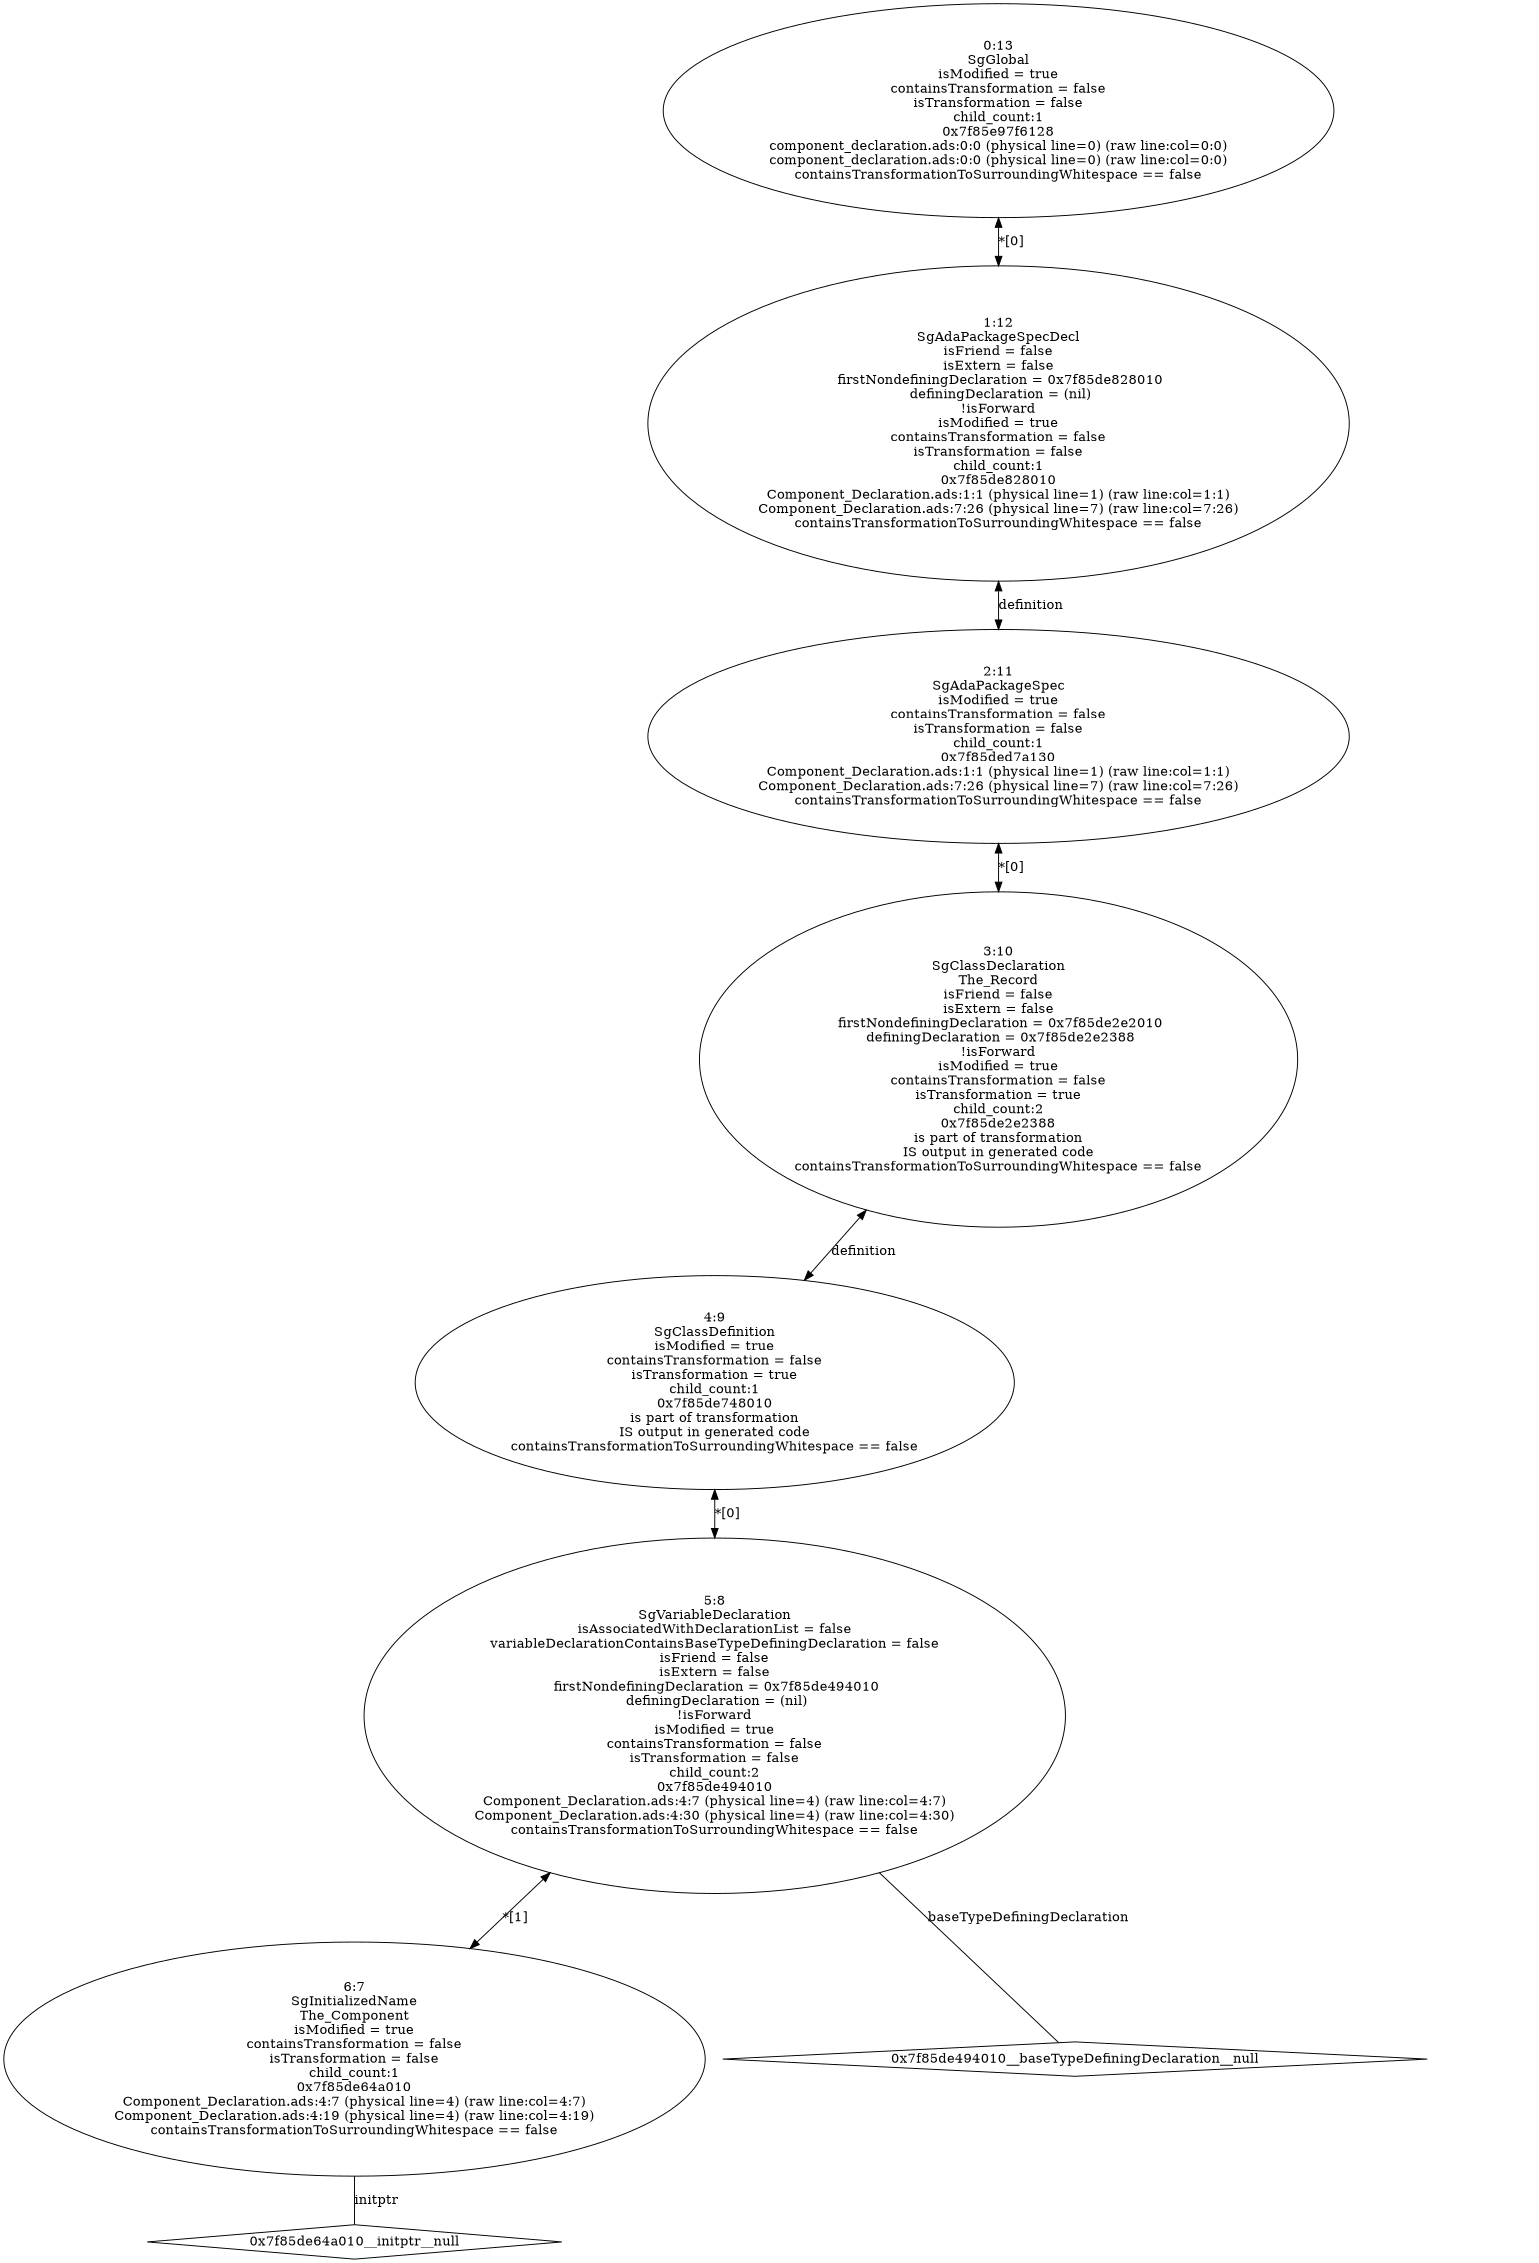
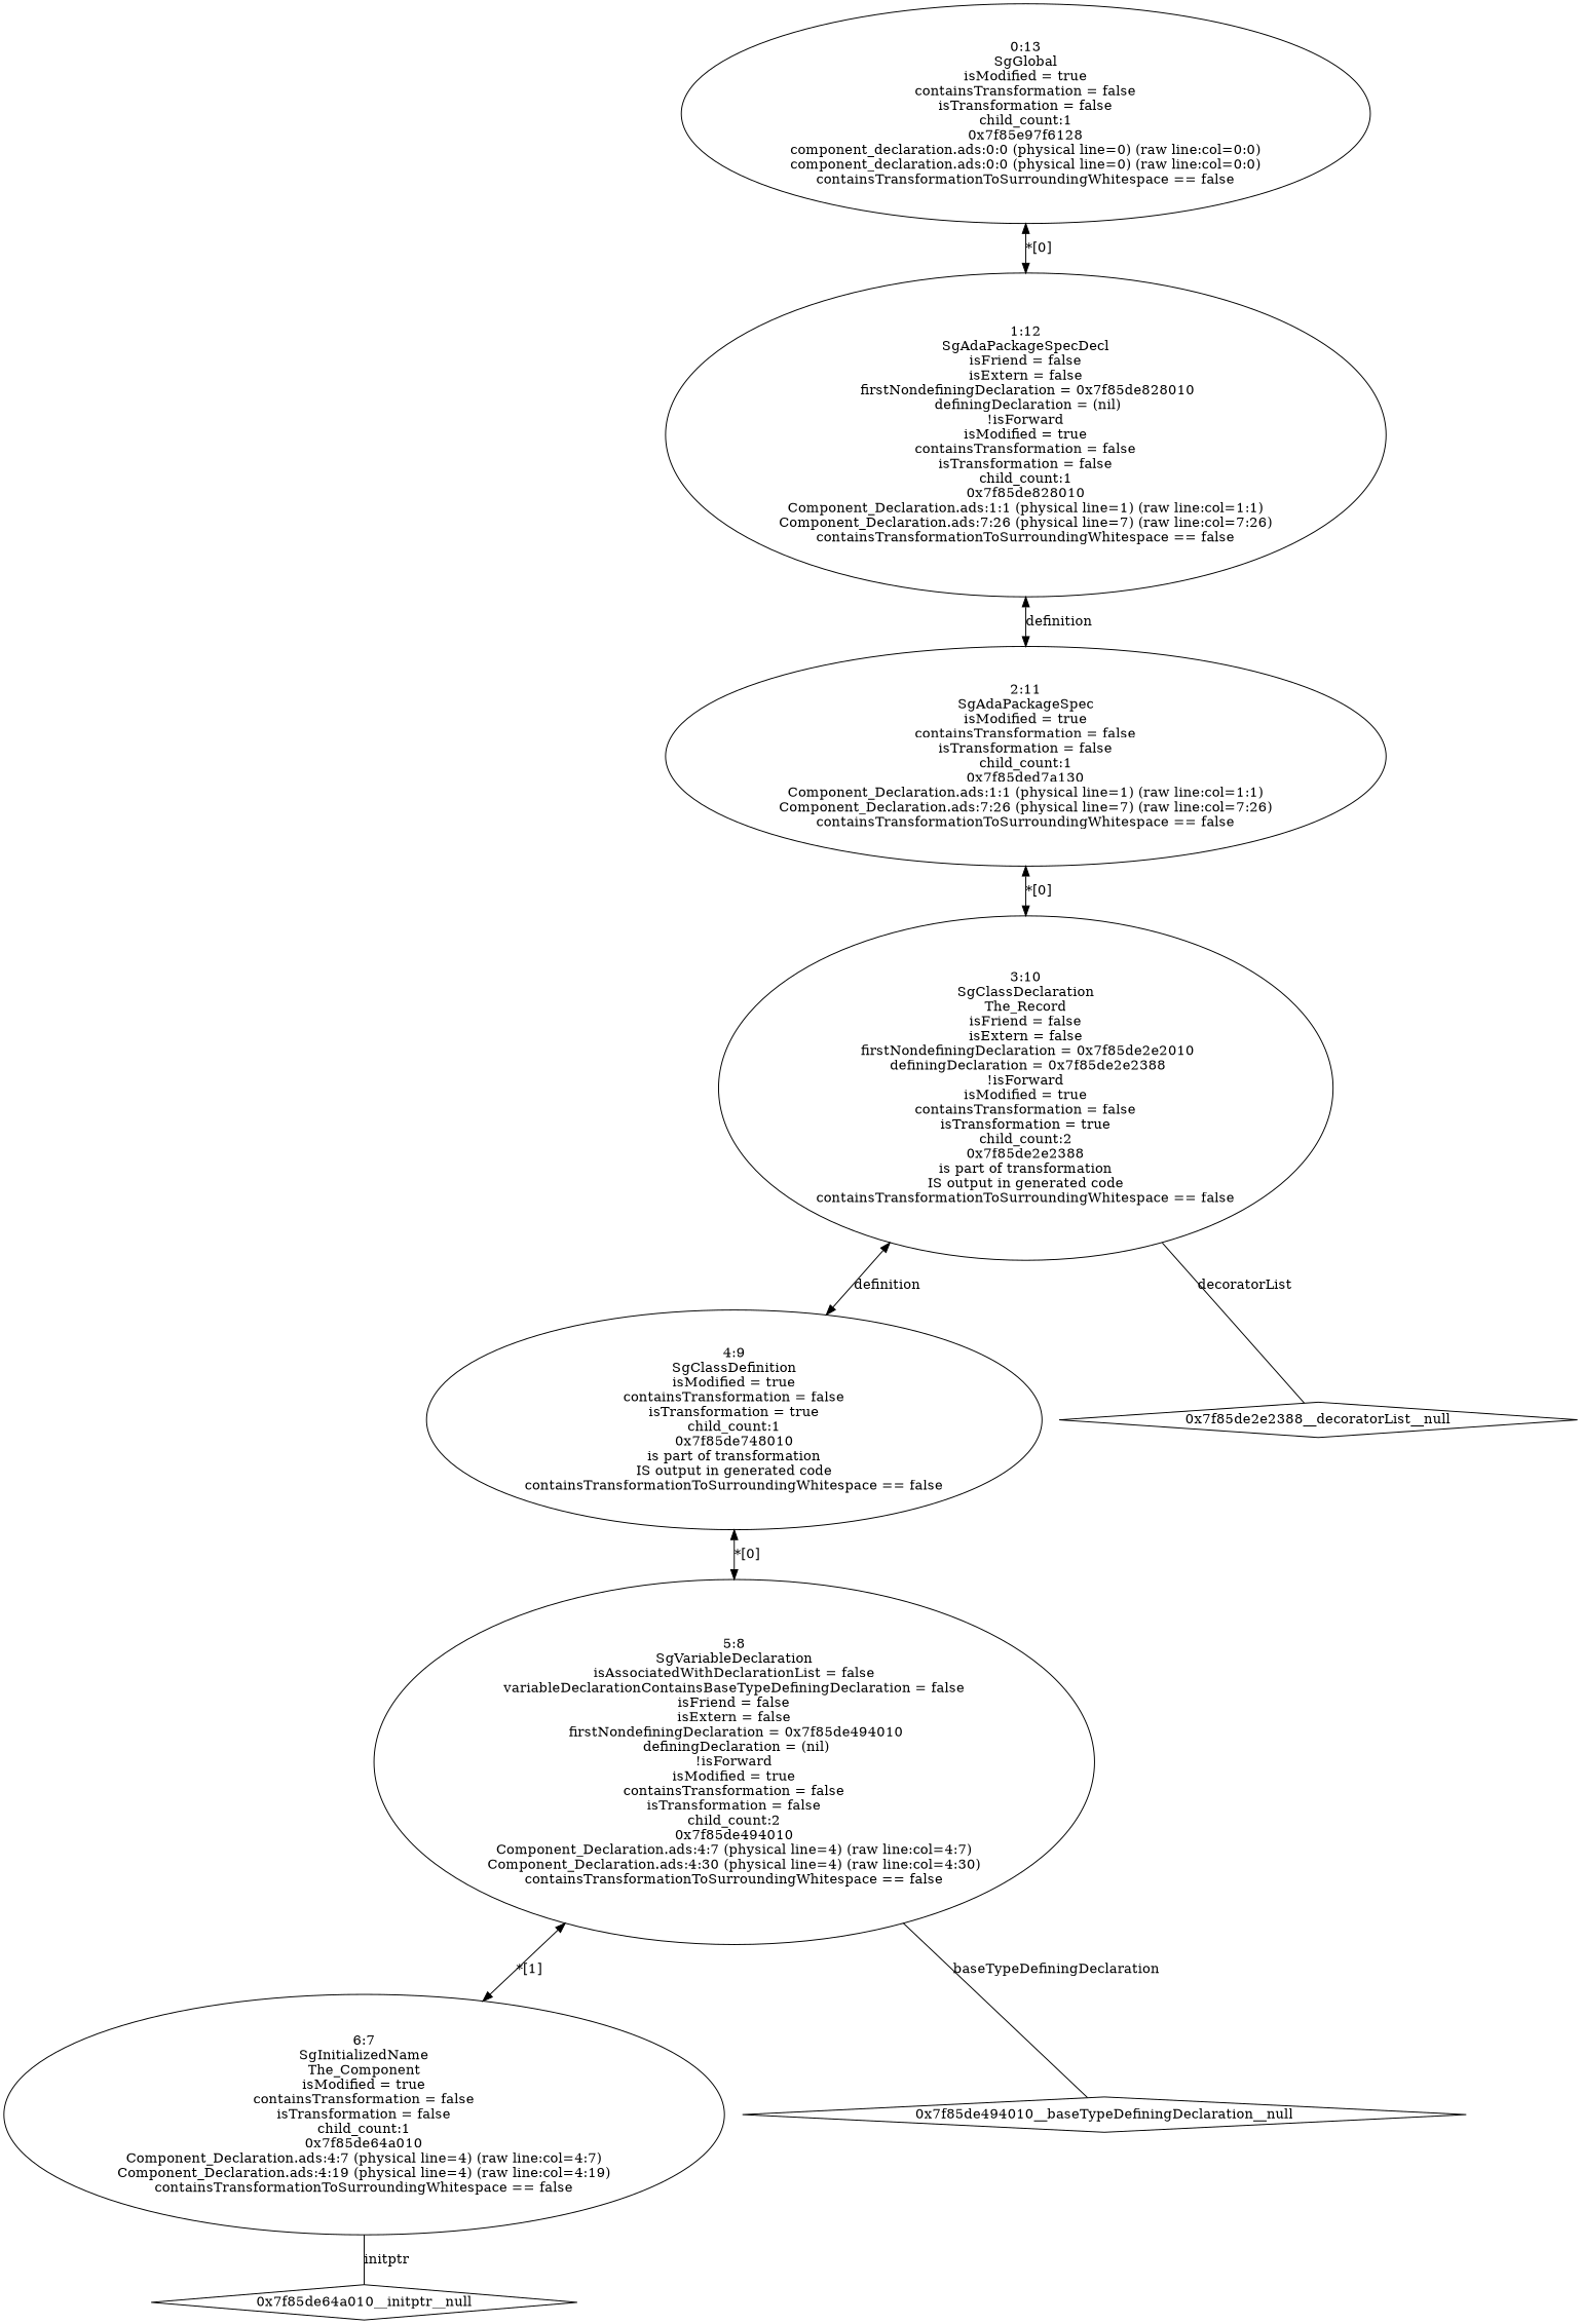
  digraph {
    edge [dir=both]
    n1 [label="6:7\nSgInitializedName\nThe_Component\nisModified = true\ncontainsTransformation = false\nisTransformation = false\nchild_count:1\n0x7f85de64a010\nComponent_Declaration.ads:4:7 (physical line=4) (raw line:col=4:7)\nComponent_Declaration.ads:4:19 (physical line=4) (raw line:col=4:19)\ncontainsTransformationToSurroundingWhitespace == false\n"]
    "0x7f85de64a010__initptr__null" [shape=diamond]
    n3 [label="5:8\nSgVariableDeclaration\n isAssociatedWithDeclarationList = false \n variableDeclarationContainsBaseTypeDefiningDeclaration = false \n isFriend = false \n isExtern = false \n firstNondefiningDeclaration = 0x7f85de494010\n definingDeclaration = (nil)\n!isForward\nisModified = true\ncontainsTransformation = false\nisTransformation = false\nchild_count:2\n0x7f85de494010\nComponent_Declaration.ads:4:7 (physical line=4) (raw line:col=4:7)\nComponent_Declaration.ads:4:30 (physical line=4) (raw line:col=4:30)\ncontainsTransformationToSurroundingWhitespace == false\n"]
    "0x7f85de494010__baseTypeDefiningDeclaration__null" [shape=diamond]
    n5 [label="4:9\nSgClassDefinition\nisModified = true\ncontainsTransformation = false\nisTransformation = true\nchild_count:1\n0x7f85de748010\nis part of transformation\nIS output in generated code\ncontainsTransformationToSurroundingWhitespace == false\n"]
    n6 [label="3:10\nSgClassDeclaration\nThe_Record\n isFriend = false \n isExtern = false \n firstNondefiningDeclaration = 0x7f85de2e2010\n definingDeclaration = 0x7f85de2e2388\n!isForward\nisModified = true\ncontainsTransformation = false\nisTransformation = true\nchild_count:2\n0x7f85de2e2388\nis part of transformation\nIS output in generated code\ncontainsTransformationToSurroundingWhitespace == false\n"]
+   "0x7f85de2e2388__decoratorList__null" [shape=diamond]
    n8 [label="2:11\nSgAdaPackageSpec\nisModified = true\ncontainsTransformation = false\nisTransformation = false\nchild_count:1\n0x7f85ded7a130\nComponent_Declaration.ads:1:1 (physical line=1) (raw line:col=1:1)\nComponent_Declaration.ads:7:26 (physical line=7) (raw line:col=7:26)\ncontainsTransformationToSurroundingWhitespace == false\n"]
    n9 [label="1:12\nSgAdaPackageSpecDecl\n isFriend = false \n isExtern = false \n firstNondefiningDeclaration = 0x7f85de828010\n definingDeclaration = (nil)\n!isForward\nisModified = true\ncontainsTransformation = false\nisTransformation = false\nchild_count:1\n0x7f85de828010\nComponent_Declaration.ads:1:1 (physical line=1) (raw line:col=1:1)\nComponent_Declaration.ads:7:26 (physical line=7) (raw line:col=7:26)\ncontainsTransformationToSurroundingWhitespace == false\n"]
    n10 [label="0:13\nSgGlobal\nisModified = true\ncontainsTransformation = false\nisTransformation = false\nchild_count:1\n0x7f85e97f6128\ncomponent_declaration.ads:0:0 (physical line=0) (raw line:col=0:0)\ncomponent_declaration.ads:0:0 (physical line=0) (raw line:col=0:0)\ncontainsTransformationToSurroundingWhitespace == false\n"]
    n1 -> "0x7f85de64a010__initptr__null" [dir=none label=initptr]
    n3 -> n1 [label="*[1]"]
    n3 -> "0x7f85de494010__baseTypeDefiningDeclaration__null" [dir=none label=baseTypeDefiningDeclaration]
    n5 -> n3 [label="*[0]"]
    n6 -> n5 [label=definition]
+   n6 -> "0x7f85de2e2388__decoratorList__null" [dir=none label=decoratorList]
    n8 -> n6 [label="*[0]"]
    n9 -> n8 [label=definition]
    n10 -> n9 [label="*[0]"]
  }
